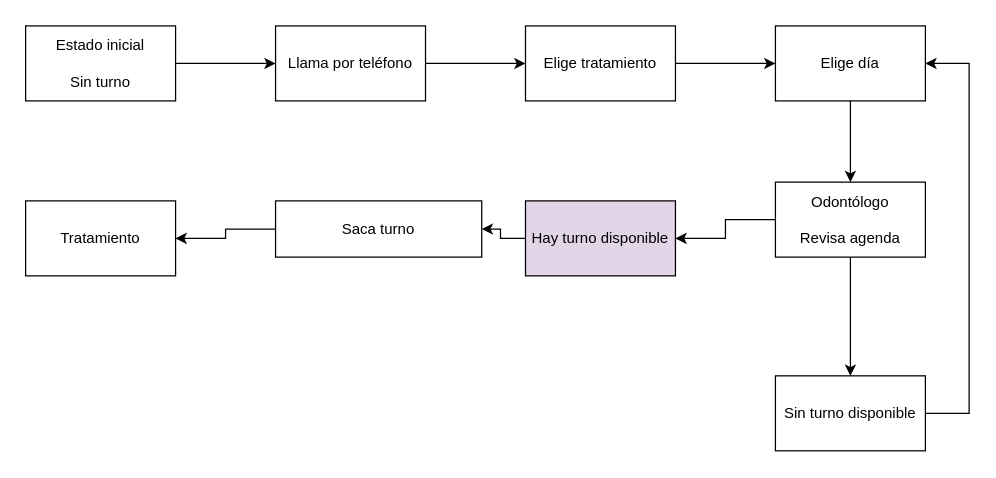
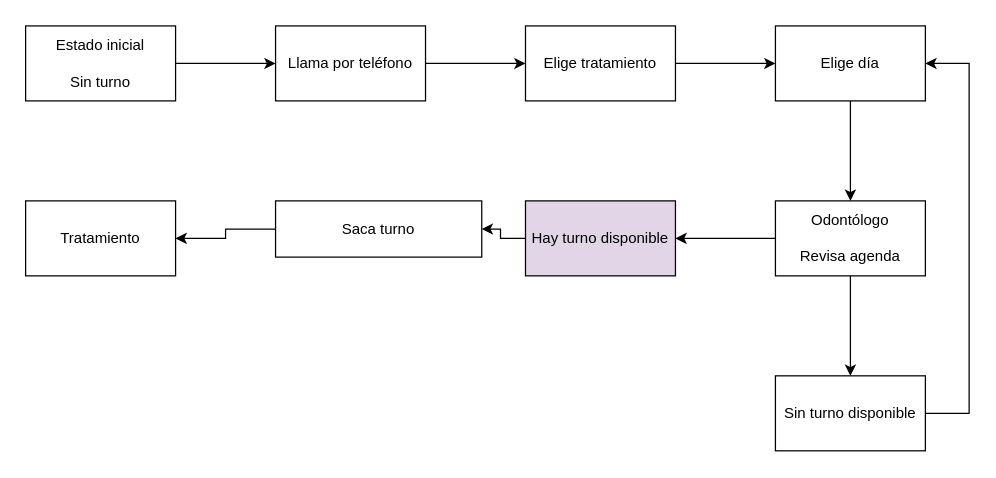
  <mxCell id="0" />
  <mxCell id="1" parent="0" />
  <mxCell id="2" style="edgeStyle=orthogonalEdgeStyle;rounded=0;orthogonalLoop=1;jettySize=auto;html=1;entryX=0;entryY=0.5;entryDx=0;entryDy=0;" edge="1" parent="1" source="3" target="5"><mxGeometry relative="1" as="geometry" /></mxCell>
  <mxCell id="3" value="Estado inicial&lt;br&gt;&lt;br&gt;Sin turno" style="rounded=0;whiteSpace=wrap;html=1;" vertex="1" parent="1"><mxGeometry x="20" y="20" width="120" height="60" as="geometry" /></mxCell>
  <mxCell id="4" value="" style="edgeStyle=orthogonalEdgeStyle;rounded=0;orthogonalLoop=1;jettySize=auto;html=1;" edge="1" parent="1" source="5" target="7"><mxGeometry relative="1" as="geometry" /></mxCell>
  <mxCell id="5" value="Llama por teléfono" style="whiteSpace=wrap;html=1;rounded=0;" vertex="1" parent="1"><mxGeometry x="220" y="20" width="120" height="60" as="geometry" /></mxCell>
  <mxCell id="6" value="" style="edgeStyle=orthogonalEdgeStyle;rounded=0;orthogonalLoop=1;jettySize=auto;html=1;" edge="1" parent="1" source="7" target="9"><mxGeometry relative="1" as="geometry" /></mxCell>
  <mxCell id="7" value="Elige tratamiento" style="whiteSpace=wrap;html=1;rounded=0;" vertex="1" parent="1"><mxGeometry x="420" y="20" width="120" height="60" as="geometry" /></mxCell>
  <mxCell id="8" value="" style="edgeStyle=orthogonalEdgeStyle;rounded=0;orthogonalLoop=1;jettySize=auto;html=1;" edge="1" parent="1" source="9" target="12"><mxGeometry relative="1" as="geometry" /></mxCell>
  <mxCell id="9" value="Elige día" style="whiteSpace=wrap;html=1;rounded=0;" vertex="1" parent="1"><mxGeometry x="620" y="20" width="120" height="60" as="geometry" /></mxCell>
  <mxCell id="10" value="" style="edgeStyle=orthogonalEdgeStyle;rounded=0;orthogonalLoop=1;jettySize=auto;html=1;" edge="1" parent="1" source="12" target="14"><mxGeometry relative="1" as="geometry" /></mxCell>
  <mxCell id="11" value="" style="edgeStyle=orthogonalEdgeStyle;rounded=0;orthogonalLoop=1;jettySize=auto;html=1;" edge="1" parent="1" source="12" target="16"><mxGeometry relative="1" as="geometry" /></mxCell>
- <mxCell id="12" value="Odontólogo&lt;br&gt;&lt;br&gt;Revisa agenda" style="whiteSpace=wrap;html=1;rounded=0;" vertex="1" parent="1"><mxGeometry x="620" y="145" width="120" height="60" as="geometry" /></mxCell>
+ <mxCell id="12" value="Odontólogo&lt;br&gt;&lt;br&gt;Revisa agenda" style="whiteSpace=wrap;html=1;rounded=0;" vertex="1" parent="1"><mxGeometry x="620" y="160" width="120" height="60" as="geometry" /></mxCell>
  <mxCell id="13" style="edgeStyle=orthogonalEdgeStyle;rounded=0;orthogonalLoop=1;jettySize=auto;html=1;entryX=1;entryY=0.5;entryDx=0;entryDy=0;" edge="1" parent="1" source="14" target="9"><mxGeometry relative="1" as="geometry"><Array as="points"><mxPoint x="775" y="330" /><mxPoint x="775" y="50" /></Array></mxGeometry></mxCell>
  <mxCell id="14" value="Sin turno disponible" style="whiteSpace=wrap;html=1;rounded=0;" vertex="1" parent="1"><mxGeometry x="620" y="300" width="120" height="60" as="geometry" /></mxCell>
  <mxCell id="15" value="" style="edgeStyle=orthogonalEdgeStyle;rounded=0;orthogonalLoop=1;jettySize=auto;html=1;" edge="1" parent="1" source="16" target="18"><mxGeometry relative="1" as="geometry" /></mxCell>
  <mxCell id="16" value="Hay turno disponible" style="whiteSpace=wrap;html=1;rounded=0;fillColor=#e1d5e7;" vertex="1" parent="1"><mxGeometry x="420" y="160" width="120" height="60" as="geometry" /></mxCell>
  <mxCell id="17" value="" style="edgeStyle=orthogonalEdgeStyle;rounded=0;orthogonalLoop=1;jettySize=auto;html=1;" edge="1" parent="1" source="18" target="19"><mxGeometry relative="1" as="geometry" /></mxCell>
  <mxCell id="18" value="Saca turno" style="whiteSpace=wrap;html=1;rounded=0;" vertex="1" parent="1"><mxGeometry x="220" y="160" width="165" height="45" as="geometry" /></mxCell>
  <mxCell id="19" value="Tratamiento" style="whiteSpace=wrap;html=1;rounded=0;" vertex="1" parent="1"><mxGeometry x="20" y="160" width="120" height="60" as="geometry" /></mxCell>
